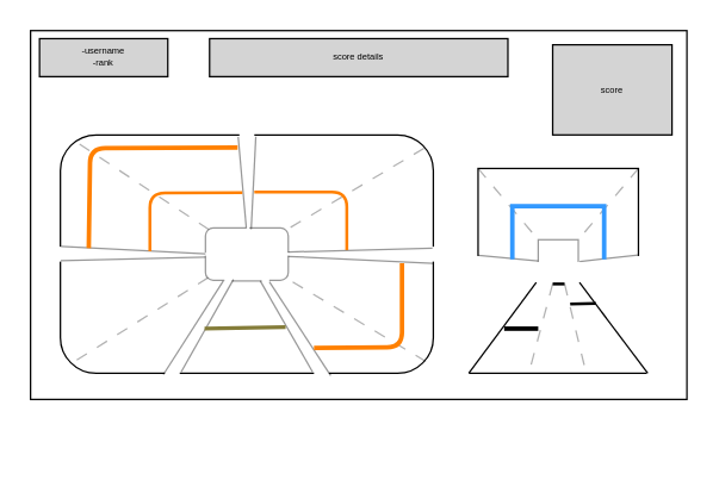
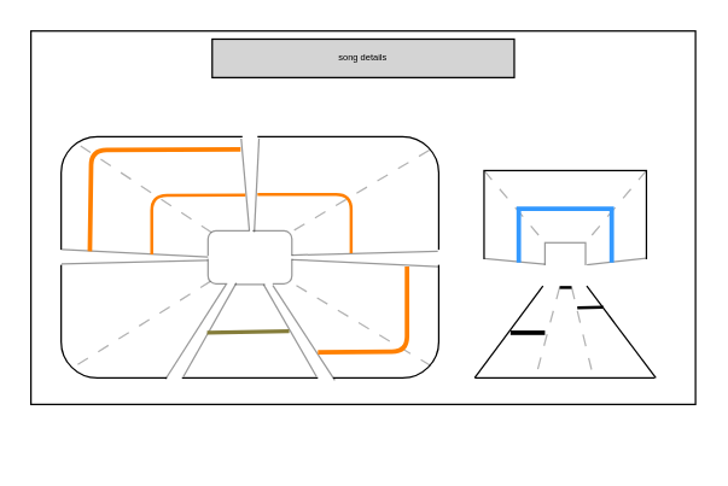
  <mxCell id="0" />
  <mxCell id="1" parent="0" />
  <mxCell id="2" value="" style="whiteSpace=wrap;html=1;imageWidth=16;fillOpacity=100;imageHeight=9;aspect=fixed;movable=1;resizable=1;rotatable=1;deletable=1;editable=1;locked=0;connectable=1;" vertex="1" parent="1"><mxGeometry x="20" y="20" width="440" height="247.5" as="geometry" /></mxCell>
  <mxCell id="3" value="" style="rounded=1;whiteSpace=wrap;html=1;" vertex="1" parent="1"><mxGeometry x="40" y="90" width="250" height="160" as="geometry" /></mxCell>
  <mxCell id="4" value="" style="rounded=0;whiteSpace=wrap;html=1;strokeColor=none;" vertex="1" parent="1"><mxGeometry x="160" y="78.75" width="10" height="182.5" as="geometry" /></mxCell>
  <mxCell id="5" value="" style="rounded=0;whiteSpace=wrap;html=1;strokeColor=none;" vertex="1" parent="1"><mxGeometry x="110" y="139.99" width="110" height="121.26" as="geometry" /></mxCell>
  <mxCell id="6" value="" style="rounded=0;whiteSpace=wrap;html=1;strokeColor=none;rotation=-90;" vertex="1" parent="1"><mxGeometry x="163.06" y="40.94" width="10" height="258.13" as="geometry" /></mxCell>
  <mxCell id="7" value="" style="whiteSpace=wrap;html=1;movable=1;resizable=1;rotatable=1;deletable=1;editable=1;locked=0;connectable=1;" vertex="1" parent="1"><mxGeometry x="320" y="112.5" width="107.5" height="127.5" as="geometry" /></mxCell>
  <mxCell id="8" value="" style="rounded=0;whiteSpace=wrap;html=1;strokeColor=none;rotation=-90;movable=1;resizable=1;rotatable=1;deletable=1;editable=1;locked=0;connectable=1;" vertex="1" parent="1"><mxGeometry x="371.75" y="117" width="10" height="118.51" as="geometry" /></mxCell>
  <mxCell id="9" value="" style="rounded=1;whiteSpace=wrap;html=1;opacity=40;aspect=fixed;" vertex="1" parent="1"><mxGeometry x="137.24" y="152.5" width="55.52" height="35" as="geometry" /></mxCell>
  <mxCell id="10" value="" style="rounded=0;whiteSpace=wrap;html=1;strokeColor=none;" vertex="1" parent="1"><mxGeometry x="164.63" y="90" width="2" height="160" as="geometry" /></mxCell>
  <mxCell id="11" value="" style="rounded=0;whiteSpace=wrap;html=1;strokeColor=none;" vertex="1" parent="1"><mxGeometry x="150" y="160.32" width="30" height="59.68" as="geometry" /></mxCell>
  <mxCell id="12" value="" style="rounded=0;whiteSpace=wrap;html=1;strokeColor=none;rotation=90;" vertex="1" parent="1"><mxGeometry x="160" y="90" width="2" height="160" as="geometry" /></mxCell>
- <mxCell id="13" value="-username&lt;br&gt;-rank" style="rounded=0;whiteSpace=wrap;fillColor=#D4D4D4;html=1;fontSize=6;" vertex="1" parent="1"><mxGeometry x="26" y="25.38" width="86" height="25.5" as="geometry" /></mxCell>
- <mxCell id="14" value="score details" style="rounded=0;whiteSpace=wrap;fillColor=#D4D4D4;html=1;fontSize=6;" vertex="1" parent="1"><mxGeometry x="140" y="25.38" width="200" height="25.5" as="geometry" /></mxCell>
- <mxCell id="15" value="score" style="rounded=0;whiteSpace=wrap;fillColor=#D4D4D4;html=1;fontSize=6;" vertex="1" parent="1"><mxGeometry x="370" y="29.5" width="80" height="60.5" as="geometry" /></mxCell>
+ <mxCell id="14" value="song details" style="rounded=0;whiteSpace=wrap;fillColor=#D4D4D4;html=1;fontSize=6;" vertex="1" parent="1"><mxGeometry x="140" y="25.38" width="200" height="25.5" as="geometry" /></mxCell>
  <mxCell id="16" value="" style="endArrow=none;html=1;rounded=0;opacity=40;exitX=0.045;exitY=0.051;exitDx=0;exitDy=0;exitPerimeter=0;entryX=0.002;entryY=0.468;entryDx=0;entryDy=0;entryPerimeter=0;" edge="1" parent="1" target="3"><mxGeometry width="50" height="50" relative="1" as="geometry"><mxPoint x="137.238" y="169.745" as="sourcePoint" /><mxPoint x="47.75" y="112.5" as="targetPoint" /></mxGeometry></mxCell>
  <mxCell id="17" value="" style="endArrow=none;html=1;rounded=0;opacity=40;entryX=0.002;entryY=0.468;entryDx=0;entryDy=0;entryPerimeter=0;exitX=-0.081;exitY=0.069;exitDx=0;exitDy=0;exitPerimeter=0;" edge="1" parent="1" source="4"><mxGeometry width="50" height="50" relative="1" as="geometry"><mxPoint x="165.11" y="102.5" as="sourcePoint" /><mxPoint x="164.63" y="152.5" as="targetPoint" /></mxGeometry></mxCell>
  <mxCell id="18" value="" style="endArrow=none;html=1;rounded=0;opacity=40;entryX=0.552;entryY=0.025;entryDx=0;entryDy=0;entryPerimeter=0;exitX=0.524;exitY=0.007;exitDx=0;exitDy=0;exitPerimeter=0;" edge="1" parent="1" source="3" target="9"><mxGeometry width="50" height="50" relative="1" as="geometry"><mxPoint x="169" y="101" as="sourcePoint" /><mxPoint x="174.63" y="162.5" as="targetPoint" /></mxGeometry></mxCell>
  <mxCell id="19" value="" style="endArrow=none;html=1;rounded=0;opacity=40;entryX=-0.222;entryY=0.302;entryDx=0;entryDy=0;entryPerimeter=0;exitX=0.904;exitY=0.97;exitDx=0;exitDy=0;exitPerimeter=0;" edge="1" parent="1" source="6" target="12"><mxGeometry width="50" height="50" relative="1" as="geometry"><mxPoint x="181" y="101" as="sourcePoint" /><mxPoint x="178" y="163" as="targetPoint" /></mxGeometry></mxCell>
  <mxCell id="20" value="" style="endArrow=none;html=1;rounded=0;opacity=40;entryX=-0.222;entryY=0.302;entryDx=0;entryDy=0;entryPerimeter=0;exitX=-0.114;exitY=0.971;exitDx=0;exitDy=0;exitPerimeter=0;" edge="1" parent="1" source="6"><mxGeometry width="50" height="50" relative="1" as="geometry"><mxPoint x="288.76" y="168.51" as="sourcePoint" /><mxPoint x="192.76" y="171.51" as="targetPoint" /></mxGeometry></mxCell>
  <mxCell id="21" value="" style="endArrow=none;html=1;rounded=0;opacity=40;exitX=-0.002;exitY=0.559;exitDx=0;exitDy=0;exitPerimeter=0;entryX=0.001;entryY=0.527;entryDx=0;entryDy=0;entryPerimeter=0;" edge="1" parent="1" source="9" target="3"><mxGeometry width="50" height="50" relative="1" as="geometry"><mxPoint x="137.24" y="178.49" as="sourcePoint" /><mxPoint x="40" y="174" as="targetPoint" /></mxGeometry></mxCell>
  <mxCell id="22" value="" style="endArrow=none;html=1;rounded=0;opacity=40;entryX=1.004;entryY=0.473;entryDx=0;entryDy=0;entryPerimeter=0;exitX=1.011;exitY=0.92;exitDx=0;exitDy=0;exitPerimeter=0;" edge="1" parent="1" source="5" target="11"><mxGeometry width="50" height="50" relative="1" as="geometry"><mxPoint x="263.87" y="191.99" as="sourcePoint" /><mxPoint x="166.63" y="187.5" as="targetPoint" /></mxGeometry></mxCell>
  <mxCell id="23" value="" style="endArrow=none;html=1;rounded=0;opacity=40;entryX=-0.027;entryY=0.464;entryDx=0;entryDy=0;entryPerimeter=0;exitX=-0.009;exitY=0.914;exitDx=0;exitDy=0;exitPerimeter=0;" edge="1" parent="1" source="5" target="11"><mxGeometry width="50" height="50" relative="1" as="geometry"><mxPoint x="167.82" y="249.5" as="sourcePoint" /><mxPoint x="163.45" y="187" as="targetPoint" /></mxGeometry></mxCell>
  <mxCell id="24" value="" style="endArrow=none;html=1;rounded=0;opacity=30;exitX=0.032;exitY=0.951;exitDx=0;exitDy=0;exitPerimeter=0;entryX=0.029;entryY=0.959;entryDx=0;entryDy=0;entryPerimeter=0;jumpSize=8;dashed=1;dashPattern=8 8;" edge="1" parent="1" source="9" target="3"><mxGeometry width="50" height="50" relative="1" as="geometry"><mxPoint x="147" y="210" as="sourcePoint" /><mxPoint x="50" y="212" as="targetPoint" /></mxGeometry></mxCell>
  <mxCell id="25" value="" style="endArrow=none;html=1;rounded=0;opacity=30;exitX=0.975;exitY=0.056;exitDx=0;exitDy=0;exitPerimeter=0;jumpSize=8;dashed=1;dashPattern=8 8;entryX=0.959;entryY=0.051;entryDx=0;entryDy=0;entryPerimeter=0;" edge="1" parent="1" source="3" target="9"><mxGeometry width="50" height="50" relative="1" as="geometry"><mxPoint x="282" y="95.5" as="sourcePoint" /><mxPoint x="190" y="150" as="targetPoint" /></mxGeometry></mxCell>
  <mxCell id="26" value="" style="endArrow=none;html=1;rounded=0;opacity=30;exitX=0.042;exitY=0.03;exitDx=0;exitDy=0;exitPerimeter=0;jumpSize=8;dashed=1;dashPattern=8 8;entryX=0.041;entryY=0.028;entryDx=0;entryDy=0;entryPerimeter=0;" edge="1" parent="1" source="9" target="3"><mxGeometry width="50" height="50" relative="1" as="geometry"><mxPoint x="160" y="65.93" as="sourcePoint" /><mxPoint x="66" y="120.93" as="targetPoint" /></mxGeometry></mxCell>
  <mxCell id="27" value="" style="endArrow=none;html=1;rounded=0;opacity=30;exitX=0.98;exitY=0.95;exitDx=0;exitDy=0;exitPerimeter=0;jumpSize=8;dashed=1;dashPattern=8 8;entryX=0.966;entryY=0.951;entryDx=0;entryDy=0;entryPerimeter=0;" edge="1" parent="1" source="3" target="9"><mxGeometry width="50" height="50" relative="1" as="geometry"><mxPoint x="280" y="247.5" as="sourcePoint" /><mxPoint x="190" y="190" as="targetPoint" /></mxGeometry></mxCell>
  <mxCell id="28" value="" style="whiteSpace=wrap;html=1;aspect=fixed;opacity=40;movable=1;resizable=1;rotatable=1;deletable=1;editable=1;locked=0;connectable=1;" vertex="1" parent="1"><mxGeometry x="360.32" y="160.32" width="26.87" height="31.87" as="geometry" /></mxCell>
  <mxCell id="29" value="" style="rounded=0;whiteSpace=wrap;html=1;strokeColor=none;rotation=-90;" vertex="1" parent="1"><mxGeometry x="372.75" y="117" width="2" height="118.51" as="geometry" /></mxCell>
  <mxCell id="30" value="" style="endArrow=none;html=1;rounded=0;opacity=30;exitX=1;exitY=0;exitDx=0;exitDy=0;jumpSize=8;dashed=1;dashPattern=8 8;entryX=1;entryY=0;entryDx=0;entryDy=0;" edge="1" parent="1" source="7" target="28"><mxGeometry width="50" height="50" relative="1" as="geometry"><mxPoint x="475.75" y="105.32" as="sourcePoint" /><mxPoint x="381.75" y="160.32" as="targetPoint" /></mxGeometry></mxCell>
  <mxCell id="31" value="" style="endArrow=none;html=1;rounded=0;opacity=30;exitX=0;exitY=0;exitDx=0;exitDy=0;jumpSize=8;dashed=1;dashPattern=8 8;entryX=0;entryY=0;entryDx=0;entryDy=0;" edge="1" parent="1" source="7" target="28"><mxGeometry width="50" height="50" relative="1" as="geometry"><mxPoint x="397.25" y="117" as="sourcePoint" /><mxPoint x="356.25" y="164" as="targetPoint" /></mxGeometry></mxCell>
  <mxCell id="32" value="" style="endArrow=none;html=1;rounded=0;opacity=30;exitX=0;exitY=0;exitDx=0;exitDy=0;jumpSize=8;dashed=1;dashPattern=8 8;entryX=0;entryY=0;entryDx=0;entryDy=0;movable=1;resizable=1;rotatable=1;deletable=1;editable=1;locked=0;connectable=1;" edge="1" parent="1"><mxGeometry width="50" height="50" relative="1" as="geometry"><mxPoint x="390.5" y="196" as="sourcePoint" /><mxPoint x="430.5" y="243" as="targetPoint" /></mxGeometry></mxCell>
  <mxCell id="33" value="" style="endArrow=none;html=1;rounded=0;opacity=30;exitX=1;exitY=0;exitDx=0;exitDy=0;jumpSize=8;dashed=1;dashPattern=8 8;entryX=1;entryY=0;entryDx=0;entryDy=0;movable=1;resizable=1;rotatable=1;deletable=1;editable=1;locked=0;connectable=1;" edge="1" parent="1"><mxGeometry width="50" height="50" relative="1" as="geometry"><mxPoint x="359.32" y="195" as="sourcePoint" /><mxPoint x="318.32" y="242" as="targetPoint" /></mxGeometry></mxCell>
  <mxCell id="34" value="" style="endArrow=none;html=1;rounded=0;opacity=40;exitX=1.294;exitY=0.386;exitDx=0;exitDy=0;exitPerimeter=0;entryX=0.001;entryY=0.457;entryDx=0;entryDy=0;entryPerimeter=0;" edge="1" parent="1" source="29" target="7"><mxGeometry width="50" height="50" relative="1" as="geometry"><mxPoint x="416.238" y="178.625" as="sourcePoint" /><mxPoint x="320" y="173.88" as="targetPoint" /></mxGeometry></mxCell>
  <mxCell id="35" value="" style="endArrow=none;html=1;rounded=0;opacity=40;exitX=0.142;exitY=-0.081;exitDx=0;exitDy=0;entryX=-0.119;entryY=0.024;entryDx=0;entryDy=0;entryPerimeter=0;exitPerimeter=0;movable=1;resizable=1;rotatable=1;deletable=1;editable=1;locked=0;connectable=1;" edge="1" parent="1" source="38" target="8"><mxGeometry width="50" height="50" relative="1" as="geometry"><mxPoint x="370" y="185" as="sourcePoint" /><mxPoint x="330" y="181" as="targetPoint" /></mxGeometry></mxCell>
  <mxCell id="36" value="" style="endArrow=none;html=1;rounded=0;opacity=40;exitX=1.066;exitY=0.927;exitDx=0;exitDy=0;exitPerimeter=0;entryX=1.109;entryY=0.621;entryDx=0;entryDy=0;entryPerimeter=0;" edge="1" parent="1" source="8" target="29"><mxGeometry width="50" height="50" relative="1" as="geometry"><mxPoint x="427.5" y="178.26" as="sourcePoint" /><mxPoint x="387.5" y="174.26" as="targetPoint" /></mxGeometry></mxCell>
  <mxCell id="37" value="" style="endArrow=none;html=1;rounded=0;opacity=40;exitX=-0.082;exitY=0.924;exitDx=0;exitDy=0;exitPerimeter=0;entryX=1.109;entryY=0.621;entryDx=0;entryDy=0;entryPerimeter=0;movable=1;resizable=1;rotatable=1;deletable=1;editable=1;locked=0;connectable=1;" edge="1" parent="1" source="8"><mxGeometry width="50" height="50" relative="1" as="geometry"><mxPoint x="426.19" y="174.26" as="sourcePoint" /><mxPoint x="387.19" y="178.26" as="targetPoint" /></mxGeometry></mxCell>
  <mxCell id="38" value="" style="shape=partialRectangle;whiteSpace=wrap;html=1;bottom=1;right=1;left=1;top=0;fillColor=none;routingCenterX=-0.5;aspect=fixed;strokeColor=#FF6666;strokeWidth=3;movable=1;resizable=1;rotatable=1;deletable=1;editable=1;locked=0;connectable=1;" vertex="1" parent="1"><mxGeometry x="355.75" y="180" width="36" height="20" as="geometry" /></mxCell>
  <mxCell id="39" value="" style="shape=partialRectangle;whiteSpace=wrap;html=1;bottom=1;right=1;left=1;top=0;fillColor=none;routingCenterX=-0.5;aspect=fixed;strokeColor=#3399FF;flipV=1;strokeWidth=3;" vertex="1" parent="1"><mxGeometry x="342.97" y="137.81" width="61.54" height="34.19" as="geometry" /></mxCell>
  <mxCell id="40" value="" style="curved=0;endArrow=none;html=1;rounded=1;strokeColor=#FF8000;endFill=0;exitX=-1.334;exitY=0.242;exitDx=0;exitDy=0;exitPerimeter=0;strokeWidth=2;" edge="1" parent="1" source="10"><mxGeometry width="50" height="50" relative="1" as="geometry"><mxPoint x="183.06" y="112.5" as="sourcePoint" /><mxPoint x="100" y="168" as="targetPoint" /><Array as="points"><mxPoint x="100" y="129" /></Array></mxGeometry></mxCell>
  <mxCell id="41" value="" style="curved=0;endArrow=none;html=1;rounded=1;strokeColor=#FF8000;endFill=0;exitX=-1.334;exitY=0.242;exitDx=0;exitDy=0;exitPerimeter=0;strokeWidth=2;" edge="1" parent="1"><mxGeometry width="50" height="50" relative="1" as="geometry"><mxPoint x="170" y="128.25" as="sourcePoint" /><mxPoint x="232" y="167.25" as="targetPoint" /><Array as="points"><mxPoint x="232" y="128.25" /></Array></mxGeometry></mxCell>
  <mxCell id="42" value="" style="curved=0;endArrow=none;html=1;rounded=1;strokeColor=#FF8000;endFill=0;exitX=-0.119;exitY=0.108;exitDx=0;exitDy=0;exitPerimeter=0;strokeWidth=3;" edge="1" parent="1" source="4"><mxGeometry width="50" height="50" relative="1" as="geometry"><mxPoint x="122" y="98.81" as="sourcePoint" /><mxPoint x="59" y="166" as="targetPoint" /><Array as="points"><mxPoint x="60" y="98.81" /></Array></mxGeometry></mxCell>
  <mxCell id="43" value="" style="curved=0;endArrow=none;html=1;rounded=1;strokeColor=#FF8000;endFill=0;strokeWidth=3;" edge="1" parent="1"><mxGeometry width="50" height="50" relative="1" as="geometry"><mxPoint x="210" y="233" as="sourcePoint" /><mxPoint x="269" y="176" as="targetPoint" /><Array as="points"><mxPoint x="269" y="232.44" /></Array></mxGeometry></mxCell>
  <mxCell id="44" value="" style="endArrow=none;html=1;rounded=0;entryX=0.909;entryY=0.907;entryDx=0;entryDy=0;entryPerimeter=0;" edge="1" parent="1" target="5"><mxGeometry width="50" height="50" relative="1" as="geometry"><mxPoint x="120" y="250" as="sourcePoint" /><mxPoint x="170" y="200" as="targetPoint" /></mxGeometry></mxCell>
  <mxCell id="45" value="" style="endArrow=none;html=1;rounded=0;opacity=40;" edge="1" parent="1"><mxGeometry width="50" height="50" relative="1" as="geometry"><mxPoint x="155" y="188" as="sourcePoint" /><mxPoint x="175" y="188" as="targetPoint" /></mxGeometry></mxCell>
  <mxCell id="46" value="" style="endArrow=none;html=1;rounded=0;opacity=40;" edge="1" parent="1"><mxGeometry width="50" height="50" relative="1" as="geometry"><mxPoint x="121" y="249" as="sourcePoint" /><mxPoint x="156" y="187" as="targetPoint" /></mxGeometry></mxCell>
  <mxCell id="47" value="" style="endArrow=none;html=1;rounded=0;opacity=40;" edge="1" parent="1"><mxGeometry width="50" height="50" relative="1" as="geometry"><mxPoint x="209" y="249" as="sourcePoint" /><mxPoint x="174" y="188" as="targetPoint" /></mxGeometry></mxCell>
  <mxCell id="48" value="" style="endArrow=none;html=1;rounded=0;strokeColor=#857D3A;strokeWidth=2.5;" edge="1" parent="1"><mxGeometry width="50" height="50" relative="1" as="geometry"><mxPoint x="136.63" y="220" as="sourcePoint" /><mxPoint x="191" y="219" as="targetPoint" /></mxGeometry></mxCell>
  <mxCell id="49" value="" style="rounded=0;whiteSpace=wrap;html=1;strokeColor=none;movable=1;resizable=1;rotatable=1;deletable=1;editable=1;locked=0;connectable=1;" vertex="1" parent="1"><mxGeometry x="313.76" y="175.51" width="120" height="74.49" as="geometry" /></mxCell>
  <mxCell id="50" value="" style="endArrow=none;html=1;rounded=0;exitX=0;exitY=1;exitDx=0;exitDy=0;" edge="1" parent="1" source="49"><mxGeometry width="50" height="50" relative="1" as="geometry"><mxPoint x="310.32" y="242.19" as="sourcePoint" /><mxPoint x="359" y="189" as="targetPoint" /></mxGeometry></mxCell>
  <mxCell id="51" value="" style="endArrow=none;html=1;rounded=0;exitX=1;exitY=1;exitDx=0;exitDy=0;" edge="1" parent="1" source="49"><mxGeometry width="50" height="50" relative="1" as="geometry"><mxPoint x="337.19" y="242.19" as="sourcePoint" /><mxPoint x="388" y="189" as="targetPoint" /></mxGeometry></mxCell>
  <mxCell id="52" value="" style="endArrow=none;html=1;rounded=0;" edge="1" parent="1"><mxGeometry width="50" height="50" relative="1" as="geometry"><mxPoint x="314" y="250" as="sourcePoint" /><mxPoint x="433" y="250" as="targetPoint" /></mxGeometry></mxCell>
  <mxCell id="53" value="" style="endArrow=none;html=1;rounded=0;opacity=30;jumpSize=8;dashed=1;dashPattern=8 8;entryX=0.959;entryY=0.051;entryDx=0;entryDy=0;entryPerimeter=0;" edge="1" parent="1"><mxGeometry width="50" height="50" relative="1" as="geometry"><mxPoint x="370" y="190" as="sourcePoint" /><mxPoint x="354" y="250" as="targetPoint" /></mxGeometry></mxCell>
  <mxCell id="54" value="" style="endArrow=none;html=1;rounded=0;opacity=30;jumpSize=8;dashed=1;dashPattern=8 8;" edge="1" parent="1"><mxGeometry width="50" height="50" relative="1" as="geometry"><mxPoint x="378" y="190" as="sourcePoint" /><mxPoint x="392" y="248" as="targetPoint" /></mxGeometry></mxCell>
  <mxCell id="55" value="" style="endArrow=none;html=1;rounded=0;strokeWidth=3;" edge="1" parent="1"><mxGeometry width="50" height="50" relative="1" as="geometry"><mxPoint x="337.51" y="220" as="sourcePoint" /><mxPoint x="360.32" y="220" as="targetPoint" /></mxGeometry></mxCell>
  <mxCell id="56" value="" style="endArrow=none;html=1;rounded=0;strokeWidth=2;" edge="1" parent="1"><mxGeometry width="50" height="50" relative="1" as="geometry"><mxPoint x="381.75" y="203.48" as="sourcePoint" /><mxPoint x="399" y="203" as="targetPoint" /></mxGeometry></mxCell>
  <mxCell id="57" value="" style="endArrow=none;html=1;rounded=0;strokeWidth=2;" edge="1" parent="1"><mxGeometry width="50" height="50" relative="1" as="geometry"><mxPoint x="370" y="190" as="sourcePoint" /><mxPoint x="378" y="190" as="targetPoint" /></mxGeometry></mxCell>
